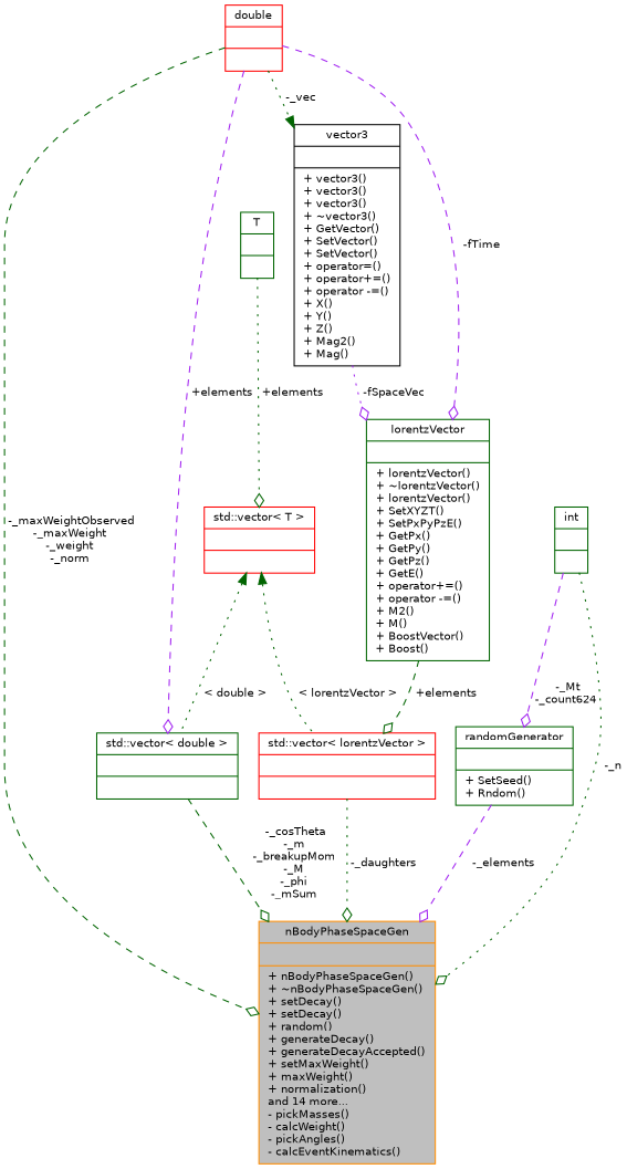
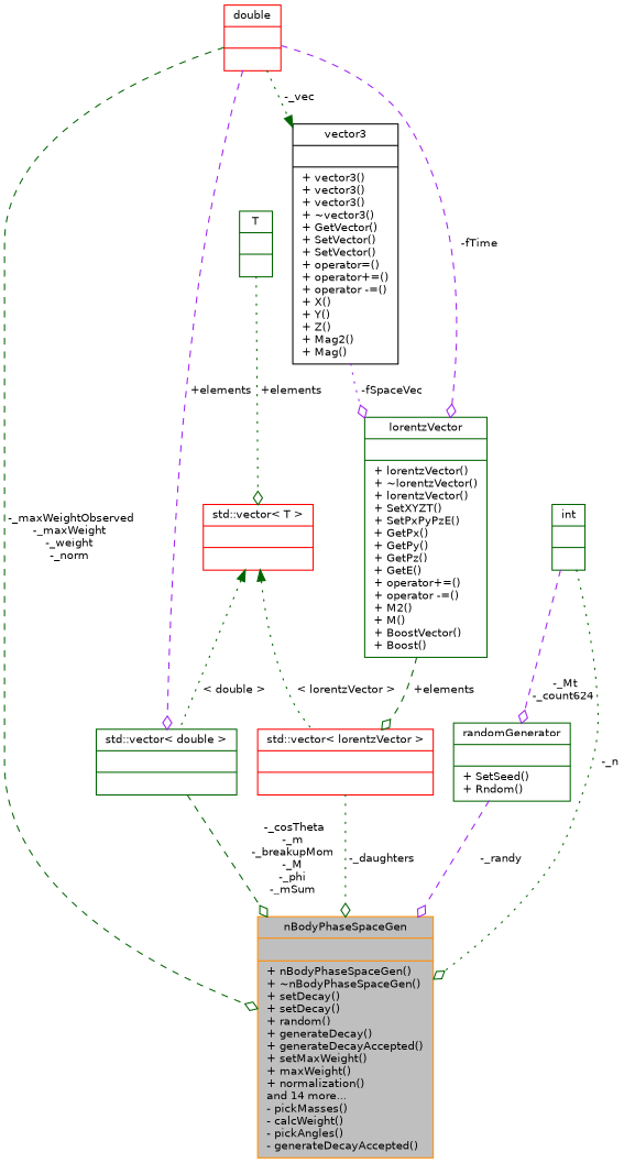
  digraph {
    node [color=darkgreen fontname=Helvetica fontsize=10 shape=record]
    edge [arrowhead=odiamond color=darkgreen fontname=Helvetica fontsize=10 labelfontname=Helvetica labelfontsize=10 style=dashed]
-   n1 [color=darkorange fillcolor=grey75 fontcolor=black height=0.2 label="{nBodyPhaseSpaceGen\n||+ nBodyPhaseSpaceGen()\l+ ~nBodyPhaseSpaceGen()\l+ setDecay()\l+ setDecay()\l+ random()\l+ generateDecay()\l+ generateDecayAccepted()\l+ setMaxWeight()\l+ maxWeight()\l+ normalization()\land 14 more...\l- pickMasses()\l- calcWeight()\l- pickAngles()\l- calcEventKinematics()\l}" style=filled width=0.4]
+   n1 [color=darkorange fillcolor=grey75 fontcolor=black height=0.2 label="{nBodyPhaseSpaceGen\n||+ nBodyPhaseSpaceGen()\l+ ~nBodyPhaseSpaceGen()\l+ setDecay()\l+ setDecay()\l+ random()\l+ generateDecay()\l+ generateDecayAccepted()\l+ setMaxWeight()\l+ maxWeight()\l+ normalization()\land 14 more...\l- pickMasses()\l- calcWeight()\l- pickAngles()\l- generateDecayAccepted()\l}" style=filled width=0.4]
    n2 [color=red height=0.2 label="{double\n||}" width=0.4]
    n3 [height=0.2 label="{lorentzVector\n||+ lorentzVector()\l+ ~lorentzVector()\l+ lorentzVector()\l+ SetXYZT()\l+ SetPxPyPzE()\l+ GetPx()\l+ GetPy()\l+ GetPz()\l+ GetE()\l+ operator+=()\l+ operator -=()\l+ M2()\l+ M()\l+ BoostVector()\l+ Boost()\l}" width=0.4]
    n4 [color=black height=0.2 label="{vector3\n||+ vector3()\l+ vector3()\l+ vector3()\l+ ~vector3()\l+ GetVector()\l+ SetVector()\l+ SetVector()\l+ operator=()\l+ operator+=()\l+ operator -=()\l+ X()\l+ Y()\l+ Z()\l+ Mag2()\l+ Mag()\l}" width=0.4]
    n5 [height=0.2 label="{std::vector\< double \>\n||}" width=0.4]
    n6 [color=red height=0.2 label="{std::vector\< lorentzVector \>\n||}" width=0.4]
    n7 [height=0.2 label="{randomGenerator\n||+ SetSeed()\l+ Rndom()\l}" width=0.4]
    n8 [height=0.2 label="{int\n||}" width=0.4]
    n9 [color=red height=0.2 label="{std::vector\< T \>\n||}" width=0.4]
    n10 [height=0.2 label="{T\n||}" width=0.4]
    n2 -> n1 [label=" -_maxWeightObserved\n-_maxWeight\n-_weight\n-_norm"]
    n2 -> n3 [color=purple label=" -fTime"]
    n2 -> n4 [arrowhead=normal label=" -_vec" style=dotted]
    n2 -> n5 [color=purple label=" +elements"]
    n3 -> n6 [label=" +elements"]
    n4 -> n3 [color=purple label=" -fSpaceVec" style=dotted]
    n5 -> n1 [label=" -_cosTheta\n-_m\n-_breakupMom\n-_M\n-_phi\n-_mSum"]
    n6 -> n1 [label=" -_daughters" style=dotted]
-   n7 -> n1 [color=purple label=" -_elements"]
+   n7 -> n1 [color=purple label=" -_randy"]
    n8 -> n1 [label=" -_n" style=dotted]
    n8 -> n7 [color=purple label=" -_Mt\n-_count624"]
    n9 -> n5 [dir=back label=" \< double \>" style=dotted arrowhead=""]
    n9 -> n6 [dir=back label=" \< lorentzVector \>" style=dotted arrowhead=""]
    n10 -> n9 [label=" +elements" style=dotted]
  }
